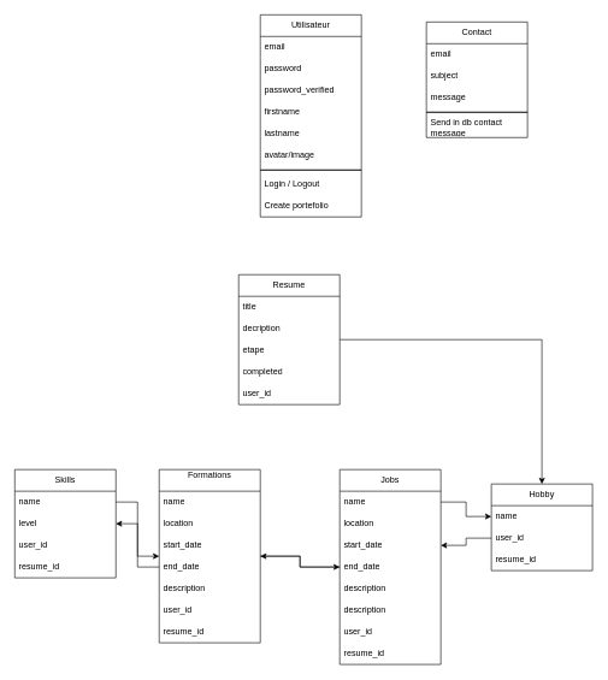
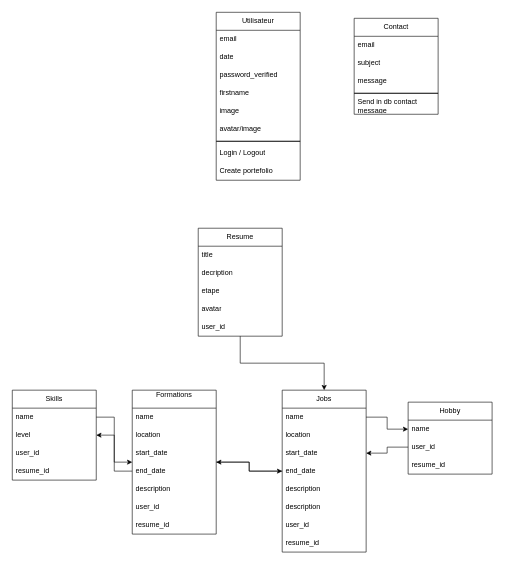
  <mxCell id="0" />
  <mxCell id="1" parent="0" />
  <mxCell id="2" value="Utilisateur" style="swimlane;fontStyle=0;childLayout=stackLayout;horizontal=1;startSize=30;horizontalStack=0;resizeParent=1;resizeParentMax=0;resizeLast=0;collapsible=1;marginBottom=0;whiteSpace=wrap;html=1;verticalAlign=middle;" parent="1" vertex="1"><mxGeometry x="360" y="20" width="140" height="280" as="geometry" /></mxCell>
  <mxCell id="3" value="email" style="text;strokeColor=none;fillColor=none;align=left;verticalAlign=middle;spacingLeft=4;spacingRight=4;overflow=hidden;points=[[0,0.5],[1,0.5]];portConstraint=eastwest;rotatable=0;whiteSpace=wrap;html=1;" parent="2" vertex="1"><mxGeometry y="30" width="140" height="30" as="geometry" /></mxCell>
- <mxCell id="4" value="password" style="text;strokeColor=none;fillColor=none;align=left;verticalAlign=middle;spacingLeft=4;spacingRight=4;overflow=hidden;points=[[0,0.5],[1,0.5]];portConstraint=eastwest;rotatable=0;whiteSpace=wrap;html=1;" parent="2" vertex="1"><mxGeometry y="60" width="140" height="30" as="geometry" /></mxCell>
+ <mxCell id="4" value="date" style="text;strokeColor=none;fillColor=none;align=left;verticalAlign=middle;spacingLeft=4;spacingRight=4;overflow=hidden;points=[[0,0.5],[1,0.5]];portConstraint=eastwest;rotatable=0;whiteSpace=wrap;html=1;" parent="2" vertex="1"><mxGeometry y="60" width="140" height="30" as="geometry" /></mxCell>
  <mxCell id="5" value="password_verified" style="text;strokeColor=none;fillColor=none;align=left;verticalAlign=middle;spacingLeft=4;spacingRight=4;overflow=hidden;points=[[0,0.5],[1,0.5]];portConstraint=eastwest;rotatable=0;whiteSpace=wrap;html=1;" parent="2" vertex="1"><mxGeometry y="90" width="140" height="30" as="geometry" /></mxCell>
  <mxCell id="6" value="firstname" style="text;strokeColor=none;fillColor=none;align=left;verticalAlign=middle;spacingLeft=4;spacingRight=4;overflow=hidden;points=[[0,0.5],[1,0.5]];portConstraint=eastwest;rotatable=0;whiteSpace=wrap;html=1;" parent="2" vertex="1"><mxGeometry y="120" width="140" height="30" as="geometry" /></mxCell>
- <mxCell id="7" value="lastname" style="text;strokeColor=none;fillColor=none;align=left;verticalAlign=middle;spacingLeft=4;spacingRight=4;overflow=hidden;points=[[0,0.5],[1,0.5]];portConstraint=eastwest;rotatable=0;whiteSpace=wrap;html=1;" parent="2" vertex="1"><mxGeometry y="150" width="140" height="30" as="geometry" /></mxCell>
+ <mxCell id="7" value="image" style="text;strokeColor=none;fillColor=none;align=left;verticalAlign=middle;spacingLeft=4;spacingRight=4;overflow=hidden;points=[[0,0.5],[1,0.5]];portConstraint=eastwest;rotatable=0;whiteSpace=wrap;html=1;" parent="2" vertex="1"><mxGeometry y="150" width="140" height="30" as="geometry" /></mxCell>
  <mxCell id="8" value="avatar/image" style="text;strokeColor=none;fillColor=none;align=left;verticalAlign=middle;spacingLeft=4;spacingRight=4;overflow=hidden;points=[[0,0.5],[1,0.5]];portConstraint=eastwest;rotatable=0;whiteSpace=wrap;html=1;" parent="2" vertex="1"><mxGeometry y="180" width="140" height="30" as="geometry" /></mxCell>
  <mxCell id="9" value="" style="line;strokeWidth=2;html=1;" parent="2" vertex="1"><mxGeometry y="210" width="140" height="10" as="geometry" /></mxCell>
  <mxCell id="10" value="Login / Logout" style="text;strokeColor=none;fillColor=none;align=left;verticalAlign=middle;spacingLeft=4;spacingRight=4;overflow=hidden;points=[[0,0.5],[1,0.5]];portConstraint=eastwest;rotatable=0;whiteSpace=wrap;html=1;" parent="2" vertex="1"><mxGeometry y="220" width="140" height="30" as="geometry" /></mxCell>
  <mxCell id="11" value="Create portefolio" style="text;strokeColor=none;fillColor=none;align=left;verticalAlign=middle;spacingLeft=4;spacingRight=4;overflow=hidden;points=[[0,0.5],[1,0.5]];portConstraint=eastwest;rotatable=0;whiteSpace=wrap;html=1;" parent="2" vertex="1"><mxGeometry y="250" width="140" height="30" as="geometry" /></mxCell>
  <mxCell id="12" value="Contact" style="swimlane;fontStyle=0;childLayout=stackLayout;horizontal=1;startSize=30;horizontalStack=0;resizeParent=1;resizeParentMax=0;resizeLast=0;collapsible=1;marginBottom=0;whiteSpace=wrap;html=1;" parent="1" vertex="1"><mxGeometry x="590" y="30" width="140" height="160" as="geometry" /></mxCell>
  <mxCell id="13" value="email" style="text;strokeColor=none;fillColor=none;align=left;verticalAlign=middle;spacingLeft=4;spacingRight=4;overflow=hidden;points=[[0,0.5],[1,0.5]];portConstraint=eastwest;rotatable=0;whiteSpace=wrap;html=1;" parent="12" vertex="1"><mxGeometry y="30" width="140" height="30" as="geometry" /></mxCell>
  <mxCell id="14" value="subject" style="text;strokeColor=none;fillColor=none;align=left;verticalAlign=middle;spacingLeft=4;spacingRight=4;overflow=hidden;points=[[0,0.5],[1,0.5]];portConstraint=eastwest;rotatable=0;whiteSpace=wrap;html=1;" parent="12" vertex="1"><mxGeometry y="60" width="140" height="30" as="geometry" /></mxCell>
  <mxCell id="15" value="message" style="text;strokeColor=none;fillColor=none;align=left;verticalAlign=middle;spacingLeft=4;spacingRight=4;overflow=hidden;points=[[0,0.5],[1,0.5]];portConstraint=eastwest;rotatable=0;whiteSpace=wrap;html=1;" parent="12" vertex="1"><mxGeometry y="90" width="140" height="30" as="geometry" /></mxCell>
  <mxCell id="16" value="" style="line;strokeWidth=2;html=1;" parent="12" vertex="1"><mxGeometry y="120" width="140" height="10" as="geometry" /></mxCell>
  <mxCell id="17" value="Send in db contact message" style="text;strokeColor=none;fillColor=none;align=left;verticalAlign=middle;spacingLeft=4;spacingRight=4;overflow=hidden;points=[[0,0.5],[1,0.5]];portConstraint=eastwest;rotatable=0;whiteSpace=wrap;html=1;" parent="12" vertex="1"><mxGeometry y="130" width="140" height="30" as="geometry" /></mxCell>
- <mxCell id="19" value="" style="edgeStyle=orthogonalEdgeStyle;rounded=0;orthogonalLoop=1;jettySize=auto;html=1;" parent="1" source="20" target="50" edge="1"><mxGeometry relative="1" as="geometry" /></mxCell>
+ <mxCell id="18" value="" style="edgeStyle=orthogonalEdgeStyle;rounded=0;orthogonalLoop=1;jettySize=auto;html=1;" parent="1" source="20" target="41" edge="1"><mxGeometry relative="1" as="geometry" /></mxCell>
  <mxCell id="20" value="Resume" style="swimlane;fontStyle=0;childLayout=stackLayout;horizontal=1;startSize=30;horizontalStack=0;resizeParent=1;resizeParentMax=0;resizeLast=0;collapsible=1;marginBottom=0;whiteSpace=wrap;html=1;" parent="1" vertex="1"><mxGeometry x="330" y="380" width="140" height="180" as="geometry" /></mxCell>
  <mxCell id="21" value="title" style="text;strokeColor=none;fillColor=none;align=left;verticalAlign=middle;spacingLeft=4;spacingRight=4;overflow=hidden;points=[[0,0.5],[1,0.5]];portConstraint=eastwest;rotatable=0;whiteSpace=wrap;html=1;" parent="20" vertex="1"><mxGeometry y="30" width="140" height="30" as="geometry" /></mxCell>
  <mxCell id="22" value="decription" style="text;strokeColor=none;fillColor=none;align=left;verticalAlign=middle;spacingLeft=4;spacingRight=4;overflow=hidden;points=[[0,0.5],[1,0.5]];portConstraint=eastwest;rotatable=0;whiteSpace=wrap;html=1;" parent="20" vertex="1"><mxGeometry y="60" width="140" height="30" as="geometry" /></mxCell>
  <mxCell id="23" value="etape" style="text;strokeColor=none;fillColor=none;align=left;verticalAlign=middle;spacingLeft=4;spacingRight=4;overflow=hidden;points=[[0,0.5],[1,0.5]];portConstraint=eastwest;rotatable=0;whiteSpace=wrap;html=1;" parent="20" vertex="1"><mxGeometry y="90" width="140" height="30" as="geometry" /></mxCell>
- <mxCell id="24" value="completed" style="text;strokeColor=none;fillColor=none;align=left;verticalAlign=middle;spacingLeft=4;spacingRight=4;overflow=hidden;points=[[0,0.5],[1,0.5]];portConstraint=eastwest;rotatable=0;whiteSpace=wrap;html=1;" vertex="1" parent="20"><mxGeometry y="120" width="140" height="30" as="geometry" /></mxCell>
+ <mxCell id="24" value="avatar" style="text;strokeColor=none;fillColor=none;align=left;verticalAlign=middle;spacingLeft=4;spacingRight=4;overflow=hidden;points=[[0,0.5],[1,0.5]];portConstraint=eastwest;rotatable=0;whiteSpace=wrap;html=1;" vertex="1" parent="20"><mxGeometry y="120" width="140" height="30" as="geometry" /></mxCell>
  <mxCell id="25" value="user_id" style="text;strokeColor=none;fillColor=none;align=left;verticalAlign=middle;spacingLeft=4;spacingRight=4;overflow=hidden;points=[[0,0.5],[1,0.5]];portConstraint=eastwest;rotatable=0;whiteSpace=wrap;html=1;" parent="20" vertex="1"><mxGeometry y="150" width="140" height="30" as="geometry" /></mxCell>
  <mxCell id="26" value="Skills" style="swimlane;fontStyle=0;childLayout=stackLayout;horizontal=1;startSize=30;horizontalStack=0;resizeParent=1;resizeParentMax=0;resizeLast=0;collapsible=1;marginBottom=0;whiteSpace=wrap;html=1;" parent="1" vertex="1"><mxGeometry x="20" y="650" width="140" height="150" as="geometry" /></mxCell>
  <mxCell id="27" value="name" style="text;strokeColor=none;fillColor=none;align=left;verticalAlign=middle;spacingLeft=4;spacingRight=4;overflow=hidden;points=[[0,0.5],[1,0.5]];portConstraint=eastwest;rotatable=0;whiteSpace=wrap;html=1;" parent="26" vertex="1"><mxGeometry y="30" width="140" height="30" as="geometry" /></mxCell>
  <mxCell id="28" value="level" style="text;strokeColor=none;fillColor=none;align=left;verticalAlign=middle;spacingLeft=4;spacingRight=4;overflow=hidden;points=[[0,0.5],[1,0.5]];portConstraint=eastwest;rotatable=0;whiteSpace=wrap;html=1;" parent="26" vertex="1"><mxGeometry y="60" width="140" height="30" as="geometry" /></mxCell>
  <mxCell id="29" value="user_id" style="text;strokeColor=none;fillColor=none;align=left;verticalAlign=middle;spacingLeft=4;spacingRight=4;overflow=hidden;points=[[0,0.5],[1,0.5]];portConstraint=eastwest;rotatable=0;whiteSpace=wrap;html=1;" parent="26" vertex="1"><mxGeometry y="90" width="140" height="30" as="geometry" /></mxCell>
  <mxCell id="30" value="resume_id" style="text;strokeColor=none;fillColor=none;align=left;verticalAlign=middle;spacingLeft=4;spacingRight=4;overflow=hidden;points=[[0,0.5],[1,0.5]];portConstraint=eastwest;rotatable=0;whiteSpace=wrap;html=1;" parent="26" vertex="1"><mxGeometry y="120" width="140" height="30" as="geometry" /></mxCell>
  <mxCell id="31" style="edgeStyle=orthogonalEdgeStyle;rounded=0;orthogonalLoop=1;jettySize=auto;html=1;" parent="1" source="32" target="41" edge="1"><mxGeometry relative="1" as="geometry" /></mxCell>
  <mxCell id="32" value="Formations&lt;div&gt;&lt;br&gt;&lt;/div&gt;" style="swimlane;fontStyle=0;childLayout=stackLayout;horizontal=1;startSize=30;horizontalStack=0;resizeParent=1;resizeParentMax=0;resizeLast=0;collapsible=1;marginBottom=0;whiteSpace=wrap;html=1;" parent="1" vertex="1"><mxGeometry x="220" y="650" width="140" height="240" as="geometry" /></mxCell>
  <mxCell id="33" value="name" style="text;strokeColor=none;fillColor=none;align=left;verticalAlign=middle;spacingLeft=4;spacingRight=4;overflow=hidden;points=[[0,0.5],[1,0.5]];portConstraint=eastwest;rotatable=0;whiteSpace=wrap;html=1;" parent="32" vertex="1"><mxGeometry y="30" width="140" height="30" as="geometry" /></mxCell>
  <mxCell id="34" value="location" style="text;strokeColor=none;fillColor=none;align=left;verticalAlign=middle;spacingLeft=4;spacingRight=4;overflow=hidden;points=[[0,0.5],[1,0.5]];portConstraint=eastwest;rotatable=0;whiteSpace=wrap;html=1;" parent="32" vertex="1"><mxGeometry y="60" width="140" height="30" as="geometry" /></mxCell>
  <mxCell id="35" value="start_date" style="text;strokeColor=none;fillColor=none;align=left;verticalAlign=middle;spacingLeft=4;spacingRight=4;overflow=hidden;points=[[0,0.5],[1,0.5]];portConstraint=eastwest;rotatable=0;whiteSpace=wrap;html=1;" parent="32" vertex="1"><mxGeometry y="90" width="140" height="30" as="geometry" /></mxCell>
  <mxCell id="36" value="end_date" style="text;strokeColor=none;fillColor=none;align=left;verticalAlign=middle;spacingLeft=4;spacingRight=4;overflow=hidden;points=[[0,0.5],[1,0.5]];portConstraint=eastwest;rotatable=0;whiteSpace=wrap;html=1;" parent="32" vertex="1"><mxGeometry y="120" width="140" height="30" as="geometry" /></mxCell>
  <mxCell id="37" value="description" style="text;strokeColor=none;fillColor=none;align=left;verticalAlign=middle;spacingLeft=4;spacingRight=4;overflow=hidden;points=[[0,0.5],[1,0.5]];portConstraint=eastwest;rotatable=0;whiteSpace=wrap;html=1;" parent="32" vertex="1"><mxGeometry y="150" width="140" height="30" as="geometry" /></mxCell>
  <mxCell id="38" value="user_id" style="text;strokeColor=none;fillColor=none;align=left;verticalAlign=middle;spacingLeft=4;spacingRight=4;overflow=hidden;points=[[0,0.5],[1,0.5]];portConstraint=eastwest;rotatable=0;whiteSpace=wrap;html=1;" parent="32" vertex="1"><mxGeometry y="180" width="140" height="30" as="geometry" /></mxCell>
  <mxCell id="39" value="resume_id" style="text;strokeColor=none;fillColor=none;align=left;verticalAlign=middle;spacingLeft=4;spacingRight=4;overflow=hidden;points=[[0,0.5],[1,0.5]];portConstraint=eastwest;rotatable=0;whiteSpace=wrap;html=1;" parent="32" vertex="1"><mxGeometry y="210" width="140" height="30" as="geometry" /></mxCell>
  <mxCell id="40" style="edgeStyle=orthogonalEdgeStyle;rounded=0;orthogonalLoop=1;jettySize=auto;html=1;" parent="1" source="41" target="32" edge="1"><mxGeometry relative="1" as="geometry" /></mxCell>
  <mxCell id="41" value="Jobs" style="swimlane;fontStyle=0;childLayout=stackLayout;horizontal=1;startSize=30;horizontalStack=0;resizeParent=1;resizeParentMax=0;resizeLast=0;collapsible=1;marginBottom=0;whiteSpace=wrap;html=1;" parent="1" vertex="1"><mxGeometry x="470" y="650" width="140" height="270" as="geometry" /></mxCell>
  <mxCell id="42" value="name" style="text;strokeColor=none;fillColor=none;align=left;verticalAlign=middle;spacingLeft=4;spacingRight=4;overflow=hidden;points=[[0,0.5],[1,0.5]];portConstraint=eastwest;rotatable=0;whiteSpace=wrap;html=1;" parent="41" vertex="1"><mxGeometry y="30" width="140" height="30" as="geometry" /></mxCell>
  <mxCell id="43" value="location" style="text;strokeColor=none;fillColor=none;align=left;verticalAlign=middle;spacingLeft=4;spacingRight=4;overflow=hidden;points=[[0,0.5],[1,0.5]];portConstraint=eastwest;rotatable=0;whiteSpace=wrap;html=1;" parent="41" vertex="1"><mxGeometry y="60" width="140" height="30" as="geometry" /></mxCell>
  <mxCell id="44" value="start_date" style="text;strokeColor=none;fillColor=none;align=left;verticalAlign=middle;spacingLeft=4;spacingRight=4;overflow=hidden;points=[[0,0.5],[1,0.5]];portConstraint=eastwest;rotatable=0;whiteSpace=wrap;html=1;" parent="41" vertex="1"><mxGeometry y="90" width="140" height="30" as="geometry" /></mxCell>
  <mxCell id="45" value="end_date" style="text;strokeColor=none;fillColor=none;align=left;verticalAlign=middle;spacingLeft=4;spacingRight=4;overflow=hidden;points=[[0,0.5],[1,0.5]];portConstraint=eastwest;rotatable=0;whiteSpace=wrap;html=1;" parent="41" vertex="1"><mxGeometry y="120" width="140" height="30" as="geometry" /></mxCell>
  <mxCell id="46" value="description" style="text;strokeColor=none;fillColor=none;align=left;verticalAlign=middle;spacingLeft=4;spacingRight=4;overflow=hidden;points=[[0,0.5],[1,0.5]];portConstraint=eastwest;rotatable=0;whiteSpace=wrap;html=1;" parent="41" vertex="1"><mxGeometry y="150" width="140" height="30" as="geometry" /></mxCell>
  <mxCell id="47" value="description" style="text;strokeColor=none;fillColor=none;align=left;verticalAlign=middle;spacingLeft=4;spacingRight=4;overflow=hidden;points=[[0,0.5],[1,0.5]];portConstraint=eastwest;rotatable=0;whiteSpace=wrap;html=1;" parent="41" vertex="1"><mxGeometry y="180" width="140" height="30" as="geometry" /></mxCell>
  <mxCell id="48" value="user_id" style="text;strokeColor=none;fillColor=none;align=left;verticalAlign=middle;spacingLeft=4;spacingRight=4;overflow=hidden;points=[[0,0.5],[1,0.5]];portConstraint=eastwest;rotatable=0;whiteSpace=wrap;html=1;" parent="41" vertex="1"><mxGeometry y="210" width="140" height="30" as="geometry" /></mxCell>
  <mxCell id="49" value="resume_id" style="text;strokeColor=none;fillColor=none;align=left;verticalAlign=middle;spacingLeft=4;spacingRight=4;overflow=hidden;points=[[0,0.5],[1,0.5]];portConstraint=eastwest;rotatable=0;whiteSpace=wrap;html=1;" parent="41" vertex="1"><mxGeometry y="240" width="140" height="30" as="geometry" /></mxCell>
  <mxCell id="50" value="Hobby" style="swimlane;fontStyle=0;childLayout=stackLayout;horizontal=1;startSize=30;horizontalStack=0;resizeParent=1;resizeParentMax=0;resizeLast=0;collapsible=1;marginBottom=0;whiteSpace=wrap;html=1;" parent="1" vertex="1"><mxGeometry x="680" y="670" width="140" height="120" as="geometry" /></mxCell>
  <mxCell id="51" value="name" style="text;strokeColor=none;fillColor=none;align=left;verticalAlign=middle;spacingLeft=4;spacingRight=4;overflow=hidden;points=[[0,0.5],[1,0.5]];portConstraint=eastwest;rotatable=0;whiteSpace=wrap;html=1;" parent="50" vertex="1"><mxGeometry y="30" width="140" height="30" as="geometry" /></mxCell>
  <mxCell id="52" value="user_id" style="text;strokeColor=none;fillColor=none;align=left;verticalAlign=middle;spacingLeft=4;spacingRight=4;overflow=hidden;points=[[0,0.5],[1,0.5]];portConstraint=eastwest;rotatable=0;whiteSpace=wrap;html=1;" parent="50" vertex="1"><mxGeometry y="60" width="140" height="30" as="geometry" /></mxCell>
  <mxCell id="53" value="resume_id" style="text;strokeColor=none;fillColor=none;align=left;verticalAlign=middle;spacingLeft=4;spacingRight=4;overflow=hidden;points=[[0,0.5],[1,0.5]];portConstraint=eastwest;rotatable=0;whiteSpace=wrap;html=1;" parent="50" vertex="1"><mxGeometry y="90" width="140" height="30" as="geometry" /></mxCell>
  <mxCell id="54" style="edgeStyle=orthogonalEdgeStyle;rounded=0;orthogonalLoop=1;jettySize=auto;html=1;exitX=1;exitY=0.5;exitDx=0;exitDy=0;entryX=0;entryY=0.5;entryDx=0;entryDy=0;" parent="1" source="42" target="51" edge="1"><mxGeometry relative="1" as="geometry" /></mxCell>
  <mxCell id="55" value="" style="edgeStyle=orthogonalEdgeStyle;rounded=0;orthogonalLoop=1;jettySize=auto;html=1;" parent="1" source="52" target="44" edge="1"><mxGeometry relative="1" as="geometry" /></mxCell>
  <mxCell id="56" style="edgeStyle=orthogonalEdgeStyle;rounded=0;orthogonalLoop=1;jettySize=auto;html=1;" parent="1" source="36" target="26" edge="1"><mxGeometry relative="1" as="geometry" /></mxCell>
  <mxCell id="57" style="edgeStyle=orthogonalEdgeStyle;rounded=0;orthogonalLoop=1;jettySize=auto;html=1;" parent="1" source="27" target="32" edge="1"><mxGeometry relative="1" as="geometry" /></mxCell>
